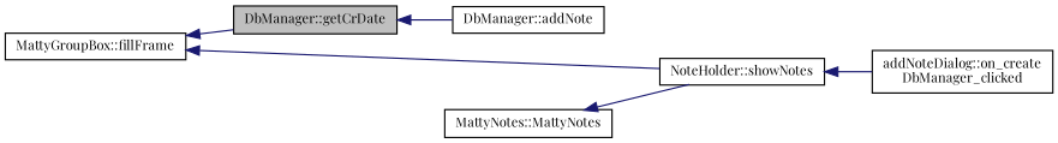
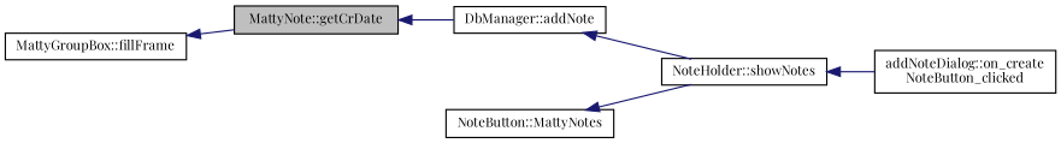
  digraph {
    fontname="Playfair Display"
    rankdir=LR
    node [color=black fillcolor=white fontname="Playfair Display" fontsize=10 shape=record style=filled]
    edge [color=midnightblue dir=back fontname="Playfair Display" fontsize=10 labelfontname=Helvetica labelfontsize=10 style=solid]
-   n1 [fillcolor=grey75 fontcolor=black height=0.2 label="DbManager::getCrDate" width=0.4]
+   n1 [fillcolor=grey75 fontcolor=black height=0.2 label="MattyNote::getCrDate" width=0.4]
    n2 [height=0.2 label="DbManager::addNote" width=0.4]
    n3 [height=0.2 label="MattyGroupBox::fillFrame" width=0.4]
    n4 [height=0.2 label="NoteHolder::showNotes" width=0.4]
-   n5 [height=0.2 label="addNoteDialog::on_create\lDbManager_clicked" width=0.4]
-   n6 [height=0.2 label="MattyNotes::MattyNotes" width=0.4]
+   n5 [height=0.2 label="addNoteDialog::on_create\lNoteButton_clicked" width=0.4]
+   n6 [height=0.2 label="NoteButton::MattyNotes" width=0.4]
    n1 -> n2
    n3 -> n1
-   n3 -> n4
+   n2 -> n4
    n4 -> n5
    n6 -> n4
  }
